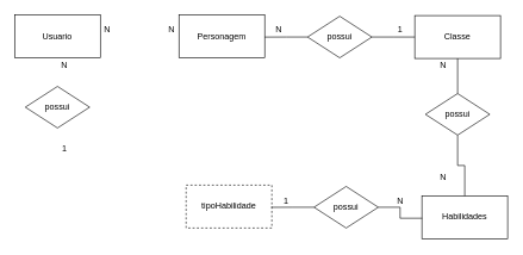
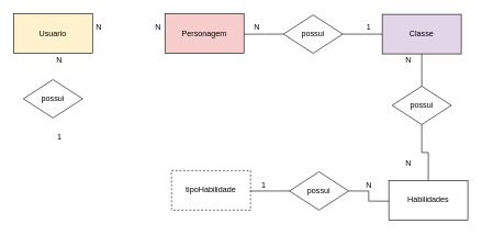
  <mxCell id="0" />
  <mxCell id="1" parent="0" />
  <mxCell id="2" value="Habilidades" style="rounded=0;whiteSpace=wrap;html=1;" parent="1" vertex="1"><mxGeometry x="590" y="273.18" width="120" height="60" as="geometry" /></mxCell>
- <mxCell id="3" value="Personagem" style="rounded=0;whiteSpace=wrap;html=1;" parent="1" vertex="1"><mxGeometry x="250" y="20" width="120" height="60" as="geometry" /></mxCell>
- <mxCell id="4" value="Classe" style="rounded=0;whiteSpace=wrap;html=1;" parent="1" vertex="1"><mxGeometry x="580" y="20.91" width="120" height="60" as="geometry" /></mxCell>
+ <mxCell id="3" value="Personagem" style="rounded=0;whiteSpace=wrap;html=1;fillColor=#f8cecc;" parent="1" vertex="1"><mxGeometry x="250" y="20" width="120" height="60" as="geometry" /></mxCell>
+ <mxCell id="4" value="Classe" style="rounded=0;whiteSpace=wrap;html=1;fillColor=#e1d5e7;" parent="1" vertex="1"><mxGeometry x="580" y="20.91" width="120" height="60" as="geometry" /></mxCell>
  <mxCell id="5" value="N" style="text;html=1;strokeColor=none;fillColor=none;align=center;verticalAlign=middle;whiteSpace=wrap;rounded=0;" parent="1" vertex="1"><mxGeometry x="370" y="30" width="40" height="20" as="geometry" /></mxCell>
  <mxCell id="6" value="1" style="text;html=1;strokeColor=none;fillColor=none;align=center;verticalAlign=middle;whiteSpace=wrap;rounded=0;" parent="1" vertex="1"><mxGeometry x="540" y="30" width="40" height="20" as="geometry" /></mxCell>
  <mxCell id="7" value="N" style="text;html=1;strokeColor=none;fillColor=none;align=center;verticalAlign=middle;whiteSpace=wrap;rounded=0;" parent="1" vertex="1"><mxGeometry x="600" y="238.18" width="40" height="20" as="geometry" /></mxCell>
  <mxCell id="8" value="N" style="text;html=1;strokeColor=none;fillColor=none;align=center;verticalAlign=middle;whiteSpace=wrap;rounded=0;" parent="1" vertex="1"><mxGeometry x="600" y="80.91" width="40" height="20" as="geometry" /></mxCell>
  <mxCell id="9" style="edgeStyle=orthogonalEdgeStyle;rounded=0;orthogonalLoop=1;jettySize=auto;html=1;endArrow=none;endFill=0;" parent="1" source="11" edge="1"><mxGeometry relative="1" as="geometry"><mxPoint x="370" y="51" as="targetPoint" /></mxGeometry></mxCell>
  <mxCell id="10" style="edgeStyle=orthogonalEdgeStyle;rounded=0;orthogonalLoop=1;jettySize=auto;html=1;entryX=0;entryY=0.5;entryDx=0;entryDy=0;endArrow=none;endFill=0;" parent="1" source="11" target="4" edge="1"><mxGeometry relative="1" as="geometry" /></mxCell>
  <mxCell id="11" value="possui" style="rhombus;whiteSpace=wrap;html=1;" parent="1" vertex="1"><mxGeometry x="430" y="21.82" width="90" height="58.18" as="geometry" /></mxCell>
  <mxCell id="12" style="edgeStyle=orthogonalEdgeStyle;rounded=0;orthogonalLoop=1;jettySize=auto;html=1;entryX=0.5;entryY=1;entryDx=0;entryDy=0;endArrow=none;endFill=0;" parent="1" source="14" target="4" edge="1"><mxGeometry relative="1" as="geometry" /></mxCell>
  <mxCell id="13" style="edgeStyle=orthogonalEdgeStyle;rounded=0;orthogonalLoop=1;jettySize=auto;html=1;entryX=0.5;entryY=0;entryDx=0;entryDy=0;endArrow=none;endFill=0;" parent="1" source="14" target="2" edge="1"><mxGeometry relative="1" as="geometry" /></mxCell>
  <mxCell id="14" value="possui" style="rhombus;whiteSpace=wrap;html=1;" parent="1" vertex="1"><mxGeometry x="595" y="130" width="90" height="58.18" as="geometry" /></mxCell>
  <mxCell id="15" value="tipoHabilidade" style="rounded=0;whiteSpace=wrap;html=1;dashed=1;" parent="1" vertex="1"><mxGeometry x="260" y="258.18" width="120" height="60" as="geometry" /></mxCell>
  <mxCell id="16" style="edgeStyle=orthogonalEdgeStyle;rounded=0;orthogonalLoop=1;jettySize=auto;html=1;entryX=0.993;entryY=0.517;entryDx=0;entryDy=0;endArrow=none;endFill=0;entryPerimeter=0;" parent="1" source="18" target="15" edge="1"><mxGeometry relative="1" as="geometry" /></mxCell>
  <mxCell id="17" style="edgeStyle=orthogonalEdgeStyle;rounded=0;orthogonalLoop=1;jettySize=auto;html=1;entryX=0.004;entryY=0.522;entryDx=0;entryDy=0;endArrow=none;endFill=0;entryPerimeter=0;" parent="1" source="18" target="2" edge="1"><mxGeometry relative="1" as="geometry" /></mxCell>
  <mxCell id="18" value="possui" style="rhombus;whiteSpace=wrap;html=1;" parent="1" vertex="1"><mxGeometry x="439" y="260" width="90" height="58.18" as="geometry" /></mxCell>
  <mxCell id="19" value="1" style="text;html=1;strokeColor=none;fillColor=none;align=center;verticalAlign=middle;whiteSpace=wrap;rounded=0;" parent="1" vertex="1"><mxGeometry x="380" y="270" width="40" height="20" as="geometry" /></mxCell>
  <mxCell id="20" value="N" style="text;html=1;strokeColor=none;fillColor=none;align=center;verticalAlign=middle;whiteSpace=wrap;rounded=0;" parent="1" vertex="1"><mxGeometry x="540" y="270" width="40" height="20" as="geometry" /></mxCell>
- <mxCell id="21" value="Usuario" style="rounded=0;whiteSpace=wrap;html=1;" vertex="1" parent="1"><mxGeometry x="20" y="20" width="120" height="60" as="geometry" /></mxCell>
+ <mxCell id="21" value="Usuario" style="rounded=0;whiteSpace=wrap;html=1;fillColor=#fff2cc;" vertex="1" parent="1"><mxGeometry x="20" y="20" width="120" height="60" as="geometry" /></mxCell>
  <mxCell id="22" value="possui" style="rhombus;whiteSpace=wrap;html=1;" vertex="1" parent="1"><mxGeometry x="35" y="120" width="90" height="58.18" as="geometry" /></mxCell>
  <mxCell id="23" value="N" style="text;html=1;strokeColor=none;fillColor=none;align=center;verticalAlign=middle;whiteSpace=wrap;rounded=0;" vertex="1" parent="1"><mxGeometry x="220" y="30" width="40" height="20" as="geometry" /></mxCell>
  <mxCell id="24" value="N" style="text;html=1;strokeColor=none;fillColor=none;align=center;verticalAlign=middle;whiteSpace=wrap;rounded=0;" vertex="1" parent="1"><mxGeometry x="70" y="80" width="40" height="20" as="geometry" /></mxCell>
  <mxCell id="25" value="1" style="text;html=1;strokeColor=none;fillColor=none;align=center;verticalAlign=middle;whiteSpace=wrap;rounded=0;" vertex="1" parent="1"><mxGeometry x="70" y="198.18" width="40" height="20" as="geometry" /></mxCell>
  <mxCell id="26" value="N" style="text;html=1;strokeColor=none;fillColor=none;align=center;verticalAlign=middle;whiteSpace=wrap;rounded=0;" vertex="1" parent="1"><mxGeometry x="130" y="30" width="40" height="20" as="geometry" /></mxCell>
